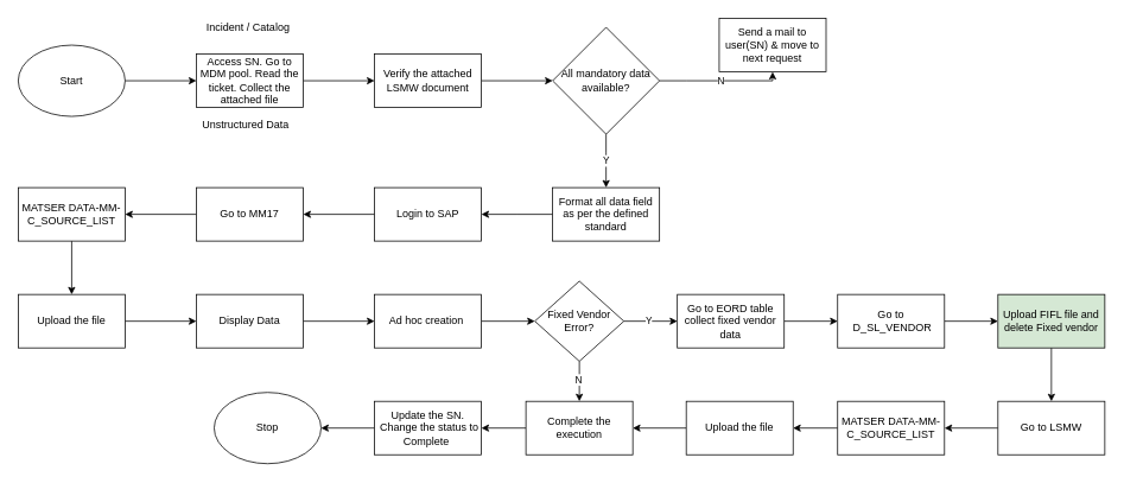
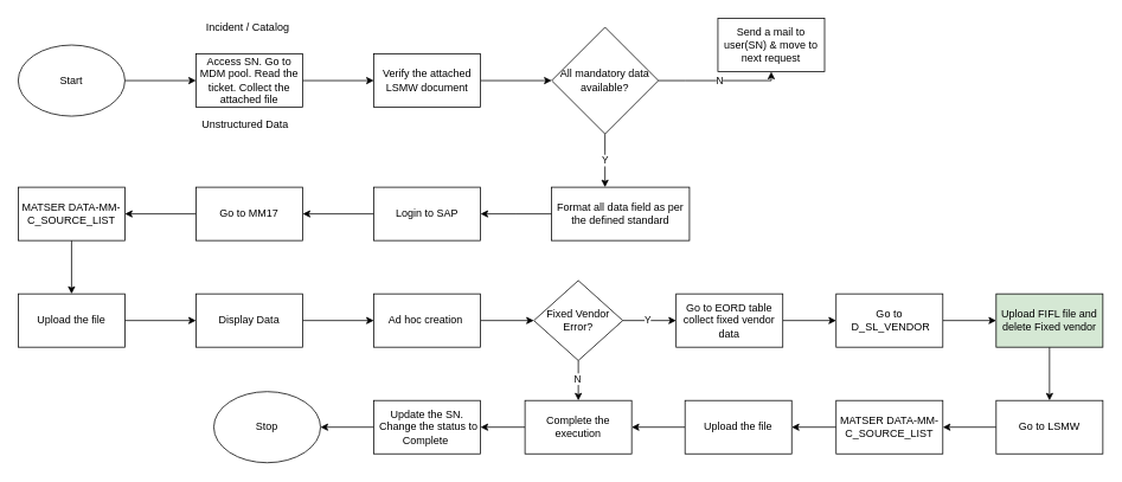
  <mxCell id="0" />
  <mxCell id="1" parent="0" />
  <mxCell id="2" value="" style="edgeStyle=orthogonalEdgeStyle;rounded=0;orthogonalLoop=1;jettySize=auto;html=1;" edge="1" parent="1" source="3" target="5"><mxGeometry relative="1" as="geometry" /></mxCell>
  <mxCell id="3" value="Start" style="ellipse;whiteSpace=wrap;html=1;" vertex="1" parent="1"><mxGeometry x="20" y="50" width="120" height="80" as="geometry" /></mxCell>
  <mxCell id="4" value="" style="edgeStyle=orthogonalEdgeStyle;rounded=0;orthogonalLoop=1;jettySize=auto;html=1;" edge="1" parent="1" source="5" target="7"><mxGeometry relative="1" as="geometry"><Array as="points"><mxPoint x="280" y="90" /></Array></mxGeometry></mxCell>
  <mxCell id="5" value="Access SN. Go to MDM pool. Read the ticket. Collect the attached file" style="rounded=0;whiteSpace=wrap;html=1;" vertex="1" parent="1"><mxGeometry x="220" y="60" width="120" height="60" as="geometry" /></mxCell>
  <mxCell id="6" value="" style="edgeStyle=orthogonalEdgeStyle;rounded=0;orthogonalLoop=1;jettySize=auto;html=1;" edge="1" parent="1" source="7" target="12"><mxGeometry relative="1" as="geometry" /></mxCell>
  <mxCell id="7" value="Verify the attached LSMW document" style="rounded=0;whiteSpace=wrap;html=1;" vertex="1" parent="1"><mxGeometry x="420" y="60" width="120" height="60" as="geometry" /></mxCell>
  <mxCell id="8" value="Send a mail to user(SN) &amp;amp; move to next request" style="rounded=0;whiteSpace=wrap;html=1;" vertex="1" parent="1"><mxGeometry x="807" y="20" width="120" height="60" as="geometry" /></mxCell>
  <mxCell id="9" value="Unstructured Data" style="text;html=1;align=center;verticalAlign=middle;resizable=0;points=[];autosize=1;" vertex="1" parent="1"><mxGeometry x="220" y="130" width="110" height="20" as="geometry" /></mxCell>
  <mxCell id="10" value="N" style="edgeStyle=orthogonalEdgeStyle;rounded=0;orthogonalLoop=1;jettySize=auto;html=1;" edge="1" parent="1" source="12" target="8"><mxGeometry relative="1" as="geometry"><Array as="points"><mxPoint x="770" y="90" /><mxPoint x="770" y="90" /></Array></mxGeometry></mxCell>
  <mxCell id="11" value="Y" style="edgeStyle=orthogonalEdgeStyle;rounded=0;orthogonalLoop=1;jettySize=auto;html=1;" edge="1" parent="1" source="12" target="14"><mxGeometry relative="1" as="geometry"><Array as="points"><mxPoint x="680" y="170" /><mxPoint x="680" y="170" /></Array></mxGeometry></mxCell>
  <mxCell id="12" value="All mandatory data available?" style="rhombus;whiteSpace=wrap;html=1;" vertex="1" parent="1"><mxGeometry x="620" y="30" width="120" height="120" as="geometry" /></mxCell>
  <mxCell id="13" value="" style="edgeStyle=orthogonalEdgeStyle;rounded=0;orthogonalLoop=1;jettySize=auto;html=1;" edge="1" parent="1" source="14"><mxGeometry relative="1" as="geometry"><mxPoint x="540" y="240" as="targetPoint" /></mxGeometry></mxCell>
- <mxCell id="14" value="Format all data field as per the defined standard" style="rounded=0;whiteSpace=wrap;html=1;" vertex="1" parent="1"><mxGeometry x="620" y="210" width="120" height="60" as="geometry" /></mxCell>
+ <mxCell id="14" value="Format all data field as per the defined standard" style="rounded=0;whiteSpace=wrap;html=1;" vertex="1" parent="1"><mxGeometry x="620" y="210" width="155" height="60" as="geometry" /></mxCell>
  <mxCell id="15" value="" style="edgeStyle=orthogonalEdgeStyle;rounded=0;orthogonalLoop=1;jettySize=auto;html=1;" edge="1" parent="1" source="16" target="18"><mxGeometry relative="1" as="geometry" /></mxCell>
  <mxCell id="16" value="Login to SAP" style="rounded=0;whiteSpace=wrap;html=1;" vertex="1" parent="1"><mxGeometry x="420" y="210" width="120" height="60" as="geometry" /></mxCell>
  <mxCell id="17" value="" style="edgeStyle=orthogonalEdgeStyle;rounded=0;orthogonalLoop=1;jettySize=auto;html=1;" edge="1" parent="1" source="18" target="20"><mxGeometry relative="1" as="geometry" /></mxCell>
  <mxCell id="18" value="Go to MM17" style="rounded=0;whiteSpace=wrap;html=1;" vertex="1" parent="1"><mxGeometry x="220" y="210" width="120" height="60" as="geometry" /></mxCell>
  <mxCell id="19" value="" style="edgeStyle=orthogonalEdgeStyle;rounded=0;orthogonalLoop=1;jettySize=auto;html=1;" edge="1" parent="1" source="20" target="24"><mxGeometry relative="1" as="geometry" /></mxCell>
  <mxCell id="20" value="MATSER DATA-MM-C_SOURCE_LIST" style="rounded=0;whiteSpace=wrap;html=1;" vertex="1" parent="1"><mxGeometry x="20" y="210" width="120" height="60" as="geometry" /></mxCell>
  <mxCell id="21" value="Stop" style="ellipse;whiteSpace=wrap;html=1;" vertex="1" parent="1"><mxGeometry x="240" y="440" width="120" height="80" as="geometry" /></mxCell>
  <mxCell id="22" value="Incident / Catalog&amp;nbsp;" style="text;html=1;strokeColor=none;fillColor=none;align=center;verticalAlign=middle;whiteSpace=wrap;rounded=0;" vertex="1" parent="1"><mxGeometry x="220" y="20" width="120" height="20" as="geometry" /></mxCell>
  <mxCell id="23" value="" style="edgeStyle=orthogonalEdgeStyle;rounded=0;orthogonalLoop=1;jettySize=auto;html=1;" edge="1" parent="1" source="24" target="26"><mxGeometry relative="1" as="geometry" /></mxCell>
  <mxCell id="24" value="Upload the file" style="rounded=0;whiteSpace=wrap;html=1;" vertex="1" parent="1"><mxGeometry x="20" y="330" width="120" height="60" as="geometry" /></mxCell>
  <mxCell id="25" value="" style="edgeStyle=orthogonalEdgeStyle;rounded=0;orthogonalLoop=1;jettySize=auto;html=1;" edge="1" parent="1" source="26" target="28"><mxGeometry relative="1" as="geometry" /></mxCell>
  <mxCell id="26" value="Display Data" style="rounded=0;whiteSpace=wrap;html=1;" vertex="1" parent="1"><mxGeometry x="220" y="330" width="120" height="60" as="geometry" /></mxCell>
  <mxCell id="27" value="" style="edgeStyle=orthogonalEdgeStyle;rounded=0;orthogonalLoop=1;jettySize=auto;html=1;" edge="1" parent="1" source="28" target="35"><mxGeometry relative="1" as="geometry" /></mxCell>
  <mxCell id="28" value="Ad hoc creation&amp;nbsp;" style="rounded=0;whiteSpace=wrap;html=1;" vertex="1" parent="1"><mxGeometry x="420" y="330" width="120" height="60" as="geometry" /></mxCell>
  <mxCell id="29" value="" style="edgeStyle=orthogonalEdgeStyle;rounded=0;orthogonalLoop=1;jettySize=auto;html=1;" edge="1" parent="1" source="30" target="49"><mxGeometry relative="1" as="geometry" /></mxCell>
  <mxCell id="30" value="Complete the execution" style="rounded=0;whiteSpace=wrap;html=1;" vertex="1" parent="1"><mxGeometry x="590" y="450" width="120" height="60" as="geometry" /></mxCell>
  <mxCell id="31" value="" style="edgeStyle=orthogonalEdgeStyle;rounded=0;orthogonalLoop=1;jettySize=auto;html=1;" edge="1" parent="1" source="35" target="37"><mxGeometry relative="1" as="geometry" /></mxCell>
  <mxCell id="32" value="Y" style="edgeLabel;html=1;align=center;verticalAlign=middle;resizable=0;points=[];" vertex="1" connectable="0" parent="31"><mxGeometry x="-0.092" y="2" relative="1" as="geometry"><mxPoint as="offset" /></mxGeometry></mxCell>
  <mxCell id="33" value="" style="edgeStyle=orthogonalEdgeStyle;rounded=0;orthogonalLoop=1;jettySize=auto;html=1;" edge="1" parent="1" source="35" target="30"><mxGeometry relative="1" as="geometry"><Array as="points"><mxPoint x="650" y="430" /><mxPoint x="650" y="430" /></Array></mxGeometry></mxCell>
  <mxCell id="34" value="N" style="edgeLabel;html=1;align=center;verticalAlign=middle;resizable=0;points=[];" vertex="1" connectable="0" parent="33"><mxGeometry x="-0.107" y="-2" relative="1" as="geometry"><mxPoint as="offset" /></mxGeometry></mxCell>
  <mxCell id="35" value="Fixed Vendor Error?" style="rhombus;whiteSpace=wrap;html=1;" vertex="1" parent="1"><mxGeometry x="600" y="315" width="100" height="90" as="geometry" /></mxCell>
  <mxCell id="36" value="" style="edgeStyle=orthogonalEdgeStyle;rounded=0;orthogonalLoop=1;jettySize=auto;html=1;" edge="1" parent="1" source="37" target="39"><mxGeometry relative="1" as="geometry" /></mxCell>
  <mxCell id="37" value="Go to EORD table collect fixed vendor data" style="rounded=0;whiteSpace=wrap;html=1;" vertex="1" parent="1"><mxGeometry x="760" y="330" width="120" height="60" as="geometry" /></mxCell>
  <mxCell id="38" value="" style="edgeStyle=orthogonalEdgeStyle;rounded=0;orthogonalLoop=1;jettySize=auto;html=1;" edge="1" parent="1" source="39" target="41"><mxGeometry relative="1" as="geometry" /></mxCell>
  <mxCell id="39" value="Go to &amp;nbsp;D_SL_VENDOR" style="rounded=0;whiteSpace=wrap;html=1;" vertex="1" parent="1"><mxGeometry x="940" y="330" width="120" height="60" as="geometry" /></mxCell>
  <mxCell id="40" value="" style="edgeStyle=orthogonalEdgeStyle;rounded=0;orthogonalLoop=1;jettySize=auto;html=1;" edge="1" parent="1" source="41" target="43"><mxGeometry relative="1" as="geometry" /></mxCell>
  <mxCell id="41" value="Upload FIFL file and delete Fixed vendor" style="rounded=0;whiteSpace=wrap;html=1;fillColor=#d5e8d4;" vertex="1" parent="1"><mxGeometry x="1120" y="330" width="120" height="60" as="geometry" /></mxCell>
  <mxCell id="42" value="" style="edgeStyle=orthogonalEdgeStyle;rounded=0;orthogonalLoop=1;jettySize=auto;html=1;" edge="1" parent="1" source="43" target="45"><mxGeometry relative="1" as="geometry" /></mxCell>
  <mxCell id="43" value="Go to LSMW" style="rounded=0;whiteSpace=wrap;html=1;" vertex="1" parent="1"><mxGeometry x="1120" y="450" width="120" height="60" as="geometry" /></mxCell>
  <mxCell id="44" value="" style="edgeStyle=orthogonalEdgeStyle;rounded=0;orthogonalLoop=1;jettySize=auto;html=1;" edge="1" parent="1" source="45" target="47"><mxGeometry relative="1" as="geometry" /></mxCell>
  <mxCell id="45" value="MATSER DATA-MM-C_SOURCE_LIST" style="rounded=0;whiteSpace=wrap;html=1;" vertex="1" parent="1"><mxGeometry x="940" y="450" width="120" height="60" as="geometry" /></mxCell>
  <mxCell id="46" value="" style="edgeStyle=orthogonalEdgeStyle;rounded=0;orthogonalLoop=1;jettySize=auto;html=1;" edge="1" parent="1" source="47" target="30"><mxGeometry relative="1" as="geometry" /></mxCell>
  <mxCell id="47" value="Upload the file" style="rounded=0;whiteSpace=wrap;html=1;" vertex="1" parent="1"><mxGeometry x="770" y="450" width="120" height="60" as="geometry" /></mxCell>
  <mxCell id="48" value="" style="edgeStyle=orthogonalEdgeStyle;rounded=0;orthogonalLoop=1;jettySize=auto;html=1;" edge="1" parent="1" source="49" target="21"><mxGeometry relative="1" as="geometry" /></mxCell>
  <mxCell id="49" value="Update the SN. &amp;nbsp;Change the status to Complete&amp;nbsp;" style="rounded=0;whiteSpace=wrap;html=1;" vertex="1" parent="1"><mxGeometry x="420" y="450" width="120" height="60" as="geometry" /></mxCell>
